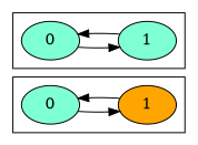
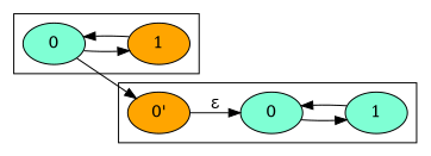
  digraph {
    compound=true
    rankdir=LR
    node [style=filled fillcolor=aquamarine]
    0
    1 [fillcolor=orange]
+   n3 [label="0'" fillcolor=orange]
    n4 [label=0]
    n5 [label=1]
    subgraph cluster_1 {
      0
      1
    }
    subgraph cluster_2 {
+     n3
      n4
      n5
    }
    0 -> 1
+   0 -> n3
    1 -> 0
+   n3 -> n4 [label="ε"]
    n4 -> n5
    n5 -> n4
  }
